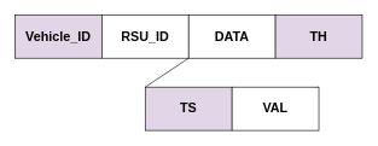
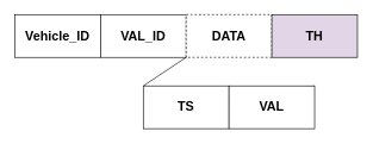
  <mxCell id="0" />
  <mxCell id="1" parent="0" />
- <mxCell id="2" value="&lt;font style=&quot;font-size: 18px&quot;&gt;&lt;b&gt;Vehicle_ID&lt;/b&gt;&lt;/font&gt;" style="rounded=0;whiteSpace=wrap;html=1;fillColor=#e1d5e7;" vertex="1" parent="1"><mxGeometry x="20" y="20" width="120" height="60" as="geometry" /></mxCell>
- <mxCell id="3" value="&lt;font style=&quot;font-size: 18px&quot;&gt;&lt;b&gt;RSU_ID&lt;/b&gt;&lt;/font&gt;" style="rounded=0;whiteSpace=wrap;html=1;" vertex="1" parent="1"><mxGeometry x="140" y="20" width="120" height="60" as="geometry" /></mxCell>
- <mxCell id="4" value="&lt;font style=&quot;font-size: 18px&quot;&gt;&lt;b&gt;DATA&lt;/b&gt;&lt;/font&gt;" style="rounded=0;whiteSpace=wrap;html=1;" vertex="1" parent="1"><mxGeometry x="260" y="20" width="120" height="60" as="geometry" /></mxCell>
+ <mxCell id="2" value="&lt;font style=&quot;font-size: 18px&quot;&gt;&lt;b&gt;Vehicle_ID&lt;/b&gt;&lt;/font&gt;" style="rounded=0;whiteSpace=wrap;html=1;" vertex="1" parent="1"><mxGeometry x="20" y="20" width="120" height="60" as="geometry" /></mxCell>
+ <mxCell id="3" value="&lt;font style=&quot;font-size: 18px&quot;&gt;&lt;b&gt;VAL_ID&lt;/b&gt;&lt;/font&gt;" style="rounded=0;whiteSpace=wrap;html=1;" vertex="1" parent="1"><mxGeometry x="140" y="20" width="120" height="60" as="geometry" /></mxCell>
+ <mxCell id="4" value="&lt;font style=&quot;font-size: 18px&quot;&gt;&lt;b&gt;DATA&lt;/b&gt;&lt;/font&gt;" style="rounded=0;whiteSpace=wrap;html=1;dashed=1;" vertex="1" parent="1"><mxGeometry x="260" y="20" width="120" height="60" as="geometry" /></mxCell>
  <mxCell id="5" value="&lt;font style=&quot;font-size: 18px&quot;&gt;&lt;b&gt;TH&lt;/b&gt;&lt;/font&gt;" style="rounded=0;whiteSpace=wrap;html=1;fillColor=#e1d5e7;" vertex="1" parent="1"><mxGeometry x="380" y="20" width="120" height="60" as="geometry" /></mxCell>
  <mxCell id="6" value="" style="endArrow=none;html=1;entryX=1;entryY=1;entryDx=0;entryDy=0;exitX=0;exitY=0;exitDx=0;exitDy=0;" edge="1" parent="1" source="8" target="3"><mxGeometry width="50" height="50" relative="1" as="geometry"><mxPoint x="130" y="210" as="sourcePoint" /><mxPoint x="180" y="160" as="targetPoint" /></mxGeometry></mxCell>
  <mxCell id="7" value="" style="endArrow=none;html=1;exitX=1;exitY=0;exitDx=0;exitDy=0;" edge="1" parent="1" source="9" target="8"><mxGeometry width="50" height="50" relative="1" as="geometry"><mxPoint x="0" y="270" as="sourcePoint" /><mxPoint x="50" y="220" as="targetPoint" /></mxGeometry></mxCell>
- <mxCell id="8" value="&lt;font style=&quot;font-size: 18px&quot;&gt;&lt;b&gt;TS&lt;/b&gt;&lt;/font&gt;" style="rounded=0;whiteSpace=wrap;html=1;fillColor=#e1d5e7;" vertex="1" parent="1"><mxGeometry x="200" y="120" width="120" height="60" as="geometry" /></mxCell>
+ <mxCell id="8" value="&lt;font style=&quot;font-size: 18px&quot;&gt;&lt;b&gt;TS&lt;/b&gt;&lt;/font&gt;" style="rounded=0;whiteSpace=wrap;html=1;" vertex="1" parent="1"><mxGeometry x="200" y="120" width="120" height="60" as="geometry" /></mxCell>
  <mxCell id="9" value="&lt;font style=&quot;font-size: 18px&quot;&gt;&lt;b&gt;VAL&lt;/b&gt;&lt;/font&gt;" style="rounded=0;whiteSpace=wrap;html=1;" vertex="1" parent="1"><mxGeometry x="320" y="120" width="120" height="60" as="geometry" /></mxCell>
